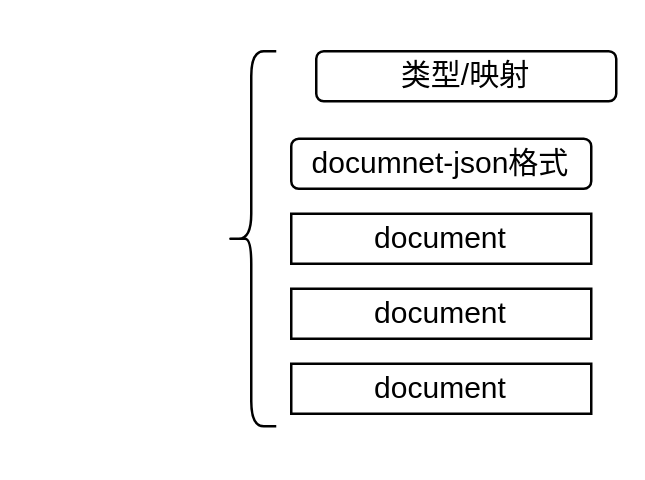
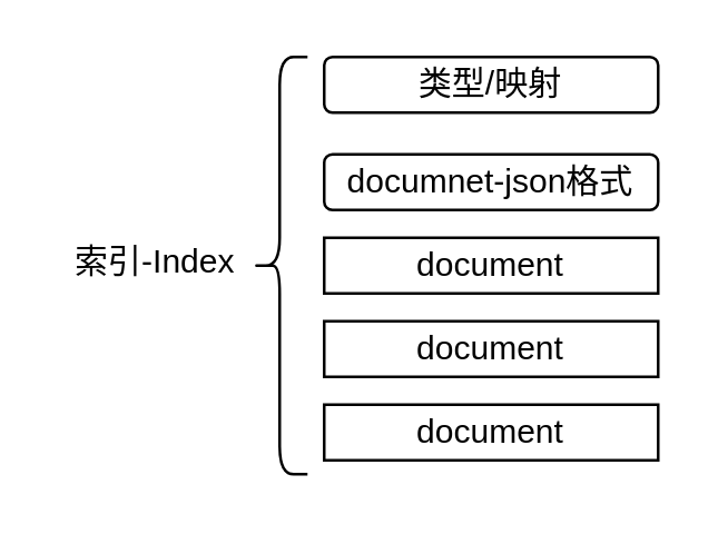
  <mxCell id="0" />
  <mxCell id="1" parent="0" />
  <mxCell id="2" value="" style="shape=curlyBracket;whiteSpace=wrap;html=1;rounded=1;" vertex="1" parent="1"><mxGeometry x="90" y="20" width="20" height="150" as="geometry" /></mxCell>
+ <mxCell id="3" value="索引-Index" style="text;html=1;align=center;verticalAlign=middle;resizable=0;points=[];autosize=1;strokeColor=none;fillColor=none;" vertex="1" parent="1"><mxGeometry x="20" y="84" width="70" height="20" as="geometry" /></mxCell>
  <mxCell id="4" value="documnet-json格式" style="whiteSpace=wrap;html=1;rounded=1;" vertex="1" parent="1"><mxGeometry x="116" y="55" width="120" height="20" as="geometry" /></mxCell>
  <mxCell id="5" value="document" style="rounded=0;whiteSpace=wrap;html=1;" vertex="1" parent="1"><mxGeometry x="116" y="85" width="120" height="20" as="geometry" /></mxCell>
  <mxCell id="6" value="&lt;span&gt;document&lt;/span&gt;" style="rounded=0;whiteSpace=wrap;html=1;" vertex="1" parent="1"><mxGeometry x="116" y="115" width="120" height="20" as="geometry" /></mxCell>
  <mxCell id="7" value="&lt;span&gt;document&lt;/span&gt;" style="rounded=0;whiteSpace=wrap;html=1;" vertex="1" parent="1"><mxGeometry x="116" y="145" width="120" height="20" as="geometry" /></mxCell>
- <mxCell id="8" value="类型/映射" style="rounded=1;whiteSpace=wrap;html=1;" vertex="1" parent="1"><mxGeometry x="126" y="20" width="120" height="20" as="geometry" /></mxCell>
+ <mxCell id="8" value="类型/映射" style="rounded=1;whiteSpace=wrap;html=1;" vertex="1" parent="1"><mxGeometry x="116" y="20" width="120" height="20" as="geometry" /></mxCell>
